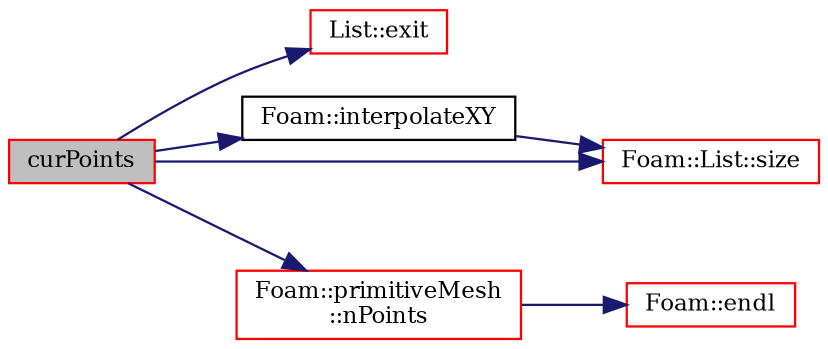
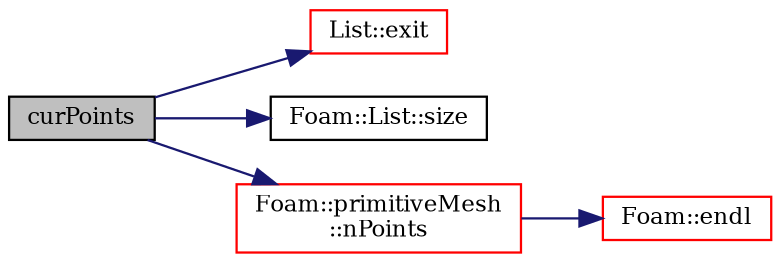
  digraph {
    fontname="DejaVu Serif"
    rankdir=LR
    node [color=black fontname="DejaVu Serif" fontsize=10 shape=record]
    edge [color=midnightblue fontname="DejaVu Serif" fontsize=10 labelfontname=FreeSans labelfontsize=10 style=solid]
-   n1 [color=red fillcolor=grey75 fontcolor=black height=0.2 label=curPoints style=filled width=0.4]
+   n1 [fillcolor=grey75 fontcolor=black height=0.2 label=curPoints style=filled width=0.4]
    n2 [color=red height=0.2 label="List::exit" width=0.4]
-   n3 [height=0.2 label="Foam::interpolateXY" width=0.4]
-   n4 [color=red height=0.2 label="Foam::List::size" width=0.4]
+   n4 [height=0.2 label="Foam::List::size" width=0.4]
    n5 [color=red height=0.2 label="Foam::primitiveMesh\l::nPoints" width=0.4]
    n6 [color=red height=0.2 label="Foam::endl" width=0.4]
    n1 -> n2
-   n1 -> n3
    n1 -> n4
    n1 -> n5
-   n3 -> n4
    n5 -> n6
  }
